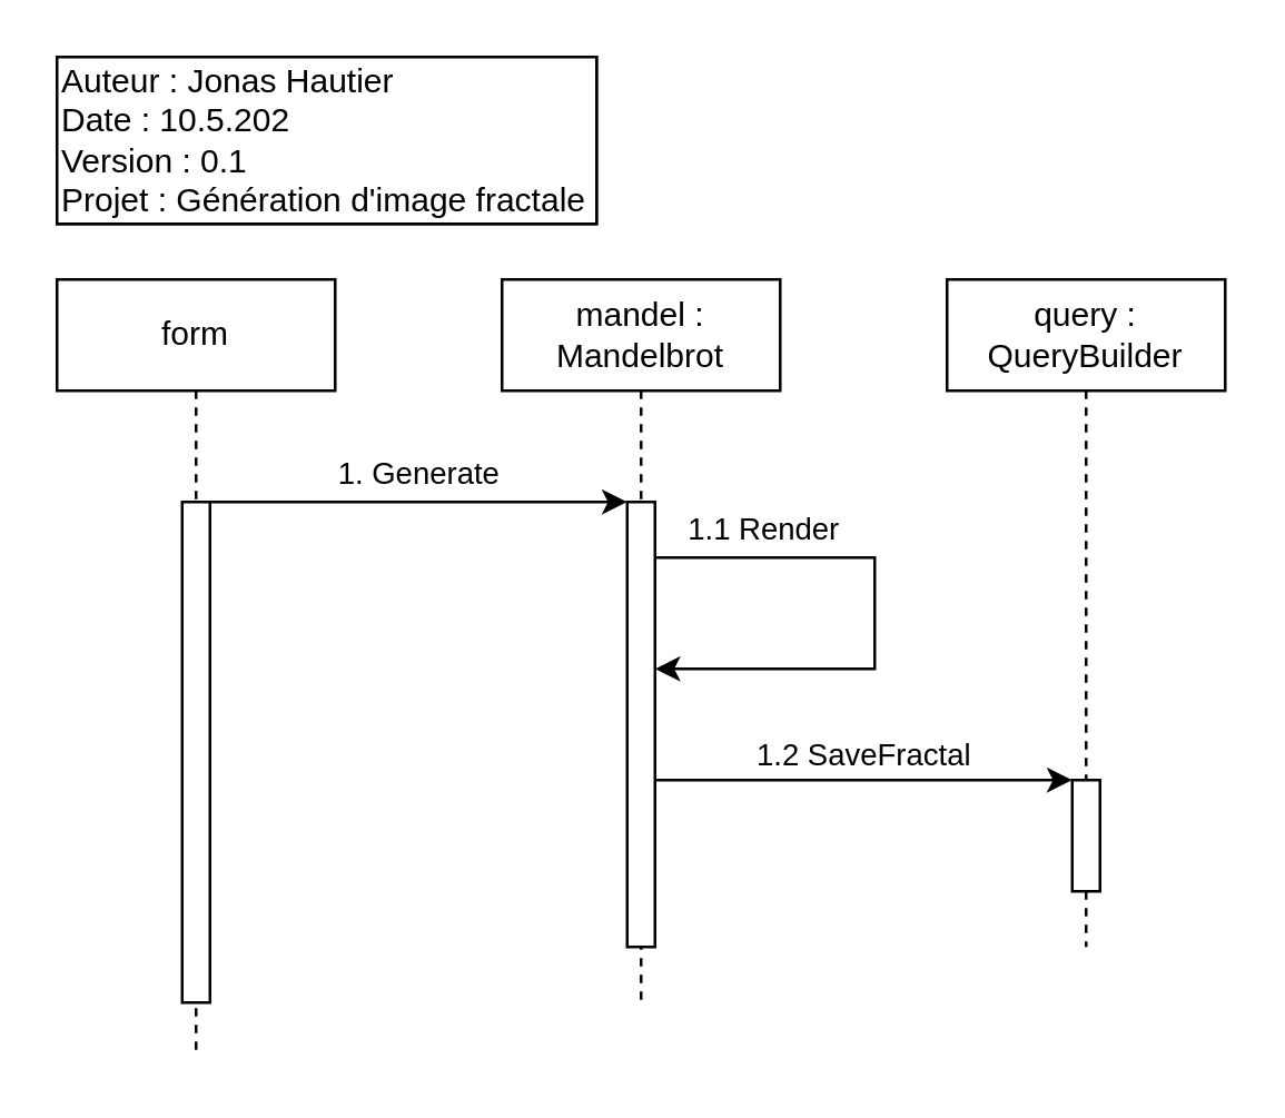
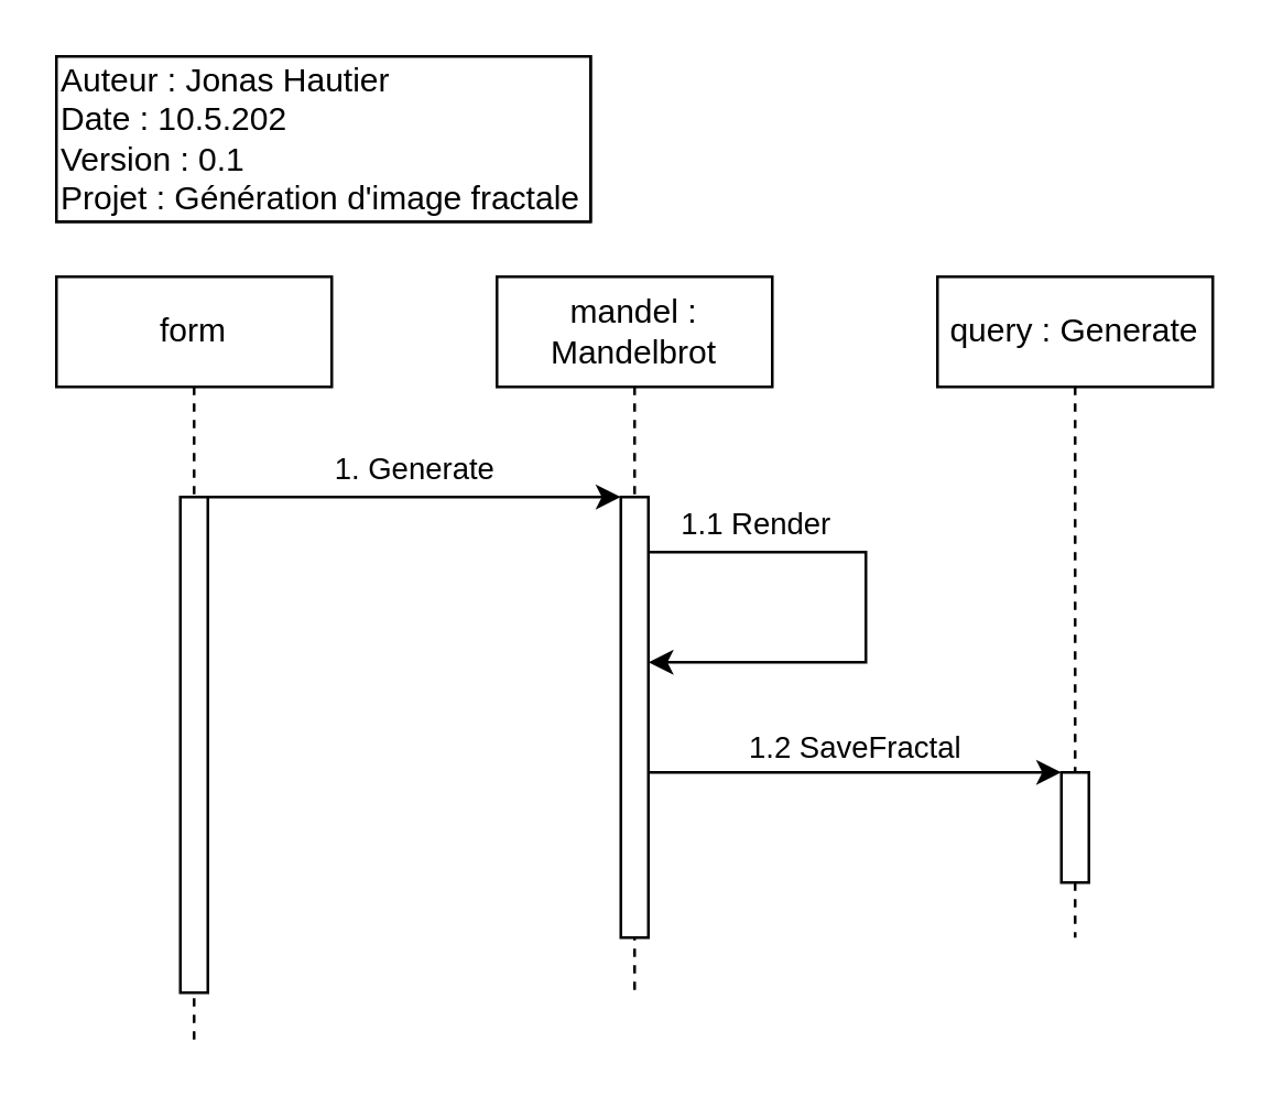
  <mxCell id="0" />
  <mxCell id="1" parent="0" />
  <mxCell id="2" value="&lt;div&gt;Auteur : Jonas Hautier&lt;/div&gt;&lt;div&gt;Date : 04.5.202&lt;/div&gt;&lt;div&gt;Version : 1&lt;/div&gt;&lt;div&gt;Projet :&amp;nbsp;Génération d'image fractale&lt;br&gt;&lt;/div&gt;" style="rounded=0;whiteSpace=wrap;html=1;align=left;" parent="1" vertex="1"><mxGeometry x="20" width="194" height="60" as="geometry" y="20" /></mxCell>
  <mxCell id="3" value="&lt;div&gt;Auteur : Jonas Hautier&lt;/div&gt;&lt;div&gt;Date : 10.5.202&lt;/div&gt;&lt;div&gt;Version : 0.1&lt;/div&gt;&lt;div&gt;Projet :&amp;nbsp;Génération d'image fractale&lt;br&gt;&lt;/div&gt;" style="rounded=0;whiteSpace=wrap;html=1;align=left;" parent="1" vertex="1"><mxGeometry x="20" width="194" height="60" as="geometry" y="20" /></mxCell>
  <mxCell id="4" value="form" style="shape=umlLifeline;perimeter=lifelinePerimeter;whiteSpace=wrap;html=1;container=1;collapsible=0;recursiveResize=0;outlineConnect=0;" parent="1" vertex="1"><mxGeometry x="20" y="100" width="100" height="280" as="geometry" /></mxCell>
  <mxCell id="5" value="" style="html=1;points=[];perimeter=orthogonalPerimeter;" parent="4" vertex="1"><mxGeometry x="45" y="80" width="10" height="180" as="geometry" /></mxCell>
  <mxCell id="6" value="mandel : Mandelbrot" style="shape=umlLifeline;perimeter=lifelinePerimeter;whiteSpace=wrap;html=1;container=1;collapsible=0;recursiveResize=0;outlineConnect=0;" parent="1" vertex="1"><mxGeometry x="180" y="100" width="100" height="260" as="geometry" /></mxCell>
  <mxCell id="7" value="" style="html=1;points=[];perimeter=orthogonalPerimeter;" parent="6" vertex="1"><mxGeometry x="45" y="80" width="10" height="160" as="geometry" /></mxCell>
  <mxCell id="8" value="1.1 Render" style="edgeStyle=orthogonalEdgeStyle;rounded=0;orthogonalLoop=1;jettySize=auto;html=1;" parent="6" source="7" target="7" edge="1"><mxGeometry x="-0.606" y="10" relative="1" as="geometry"><mxPoint x="205" y="100" as="targetPoint" /><Array as="points"><mxPoint x="134" y="100" /><mxPoint x="134" y="140" /></Array><mxPoint as="offset" /></mxGeometry></mxCell>
  <mxCell id="9" value="1. Generate" style="edgeStyle=orthogonalEdgeStyle;rounded=0;orthogonalLoop=1;jettySize=auto;html=1;" parent="1" source="5" target="7" edge="1"><mxGeometry y="10" relative="1" as="geometry"><mxPoint x="180" y="180" as="targetPoint" /><Array as="points"><mxPoint x="110" y="180" /><mxPoint x="110" y="180" /></Array><mxPoint as="offset" /></mxGeometry></mxCell>
- <mxCell id="10" value="query : QueryBuilder" style="shape=umlLifeline;perimeter=lifelinePerimeter;whiteSpace=wrap;html=1;container=1;collapsible=0;recursiveResize=0;outlineConnect=0;" parent="1" vertex="1"><mxGeometry x="340" y="100" width="100" height="240" as="geometry" /></mxCell>
+ <mxCell id="10" value="query : Generate" style="shape=umlLifeline;perimeter=lifelinePerimeter;whiteSpace=wrap;html=1;container=1;collapsible=0;recursiveResize=0;outlineConnect=0;" parent="1" vertex="1"><mxGeometry x="340" y="100" width="100" height="240" as="geometry" /></mxCell>
  <mxCell id="11" value="" style="html=1;points=[];perimeter=orthogonalPerimeter;" parent="10" vertex="1"><mxGeometry x="45" y="180" width="10" height="40" as="geometry" /></mxCell>
  <mxCell id="12" value="1.2 SaveFractal" style="html=1;verticalAlign=bottom;endArrow=classic;endFill=1;" parent="1" source="7" target="11" edge="1"><mxGeometry relative="1" as="geometry"><mxPoint x="290" y="320" as="sourcePoint" /><mxPoint x="470" y="260" as="targetPoint" /><Array as="points" /></mxGeometry></mxCell>
